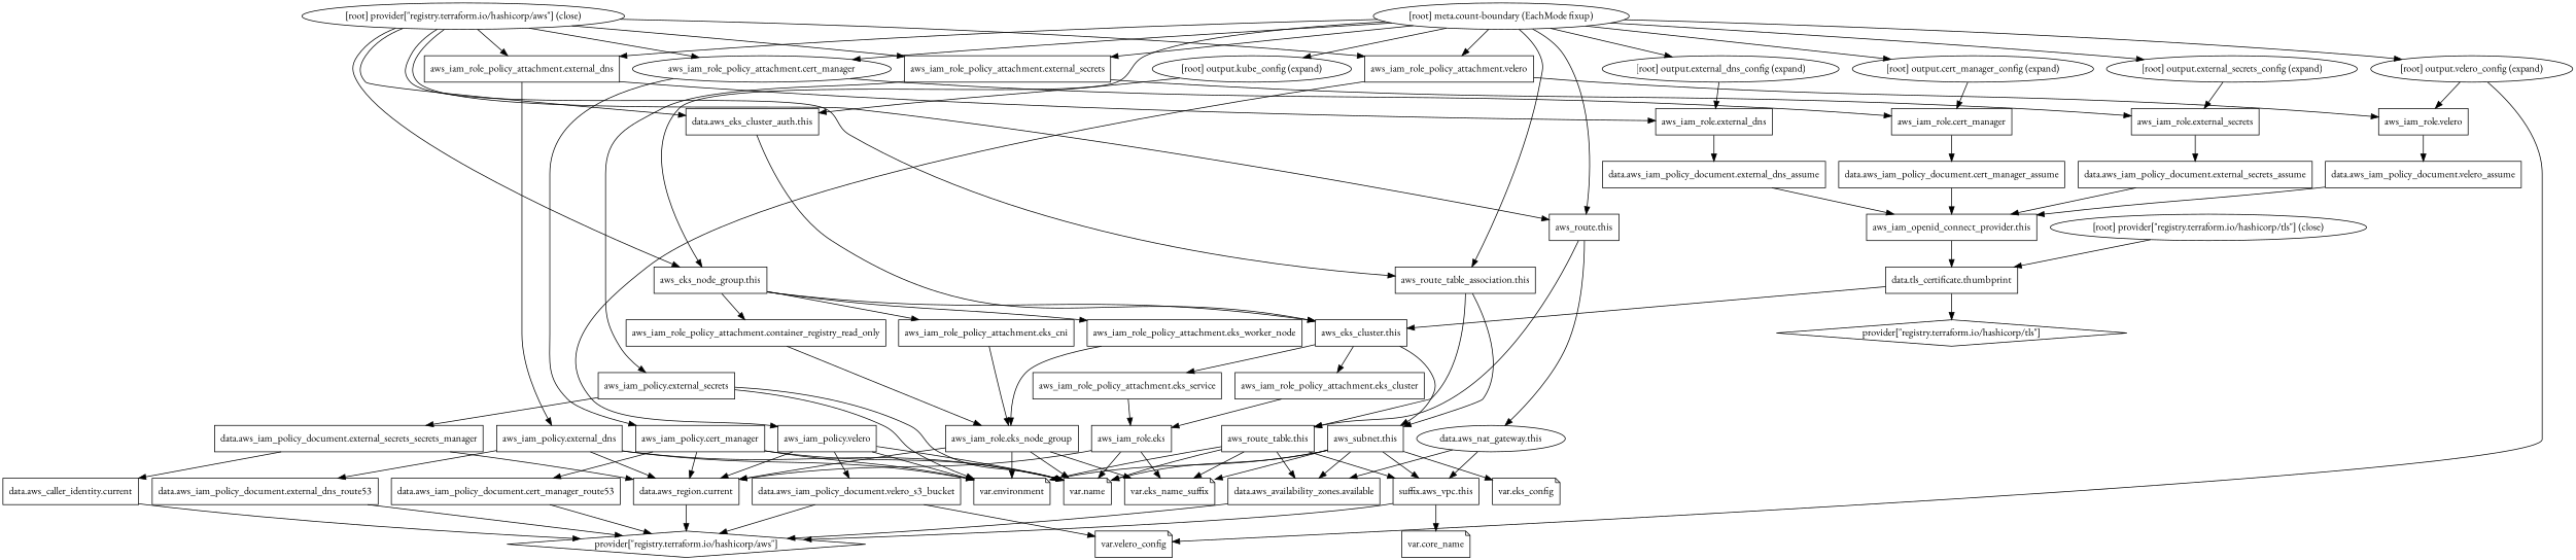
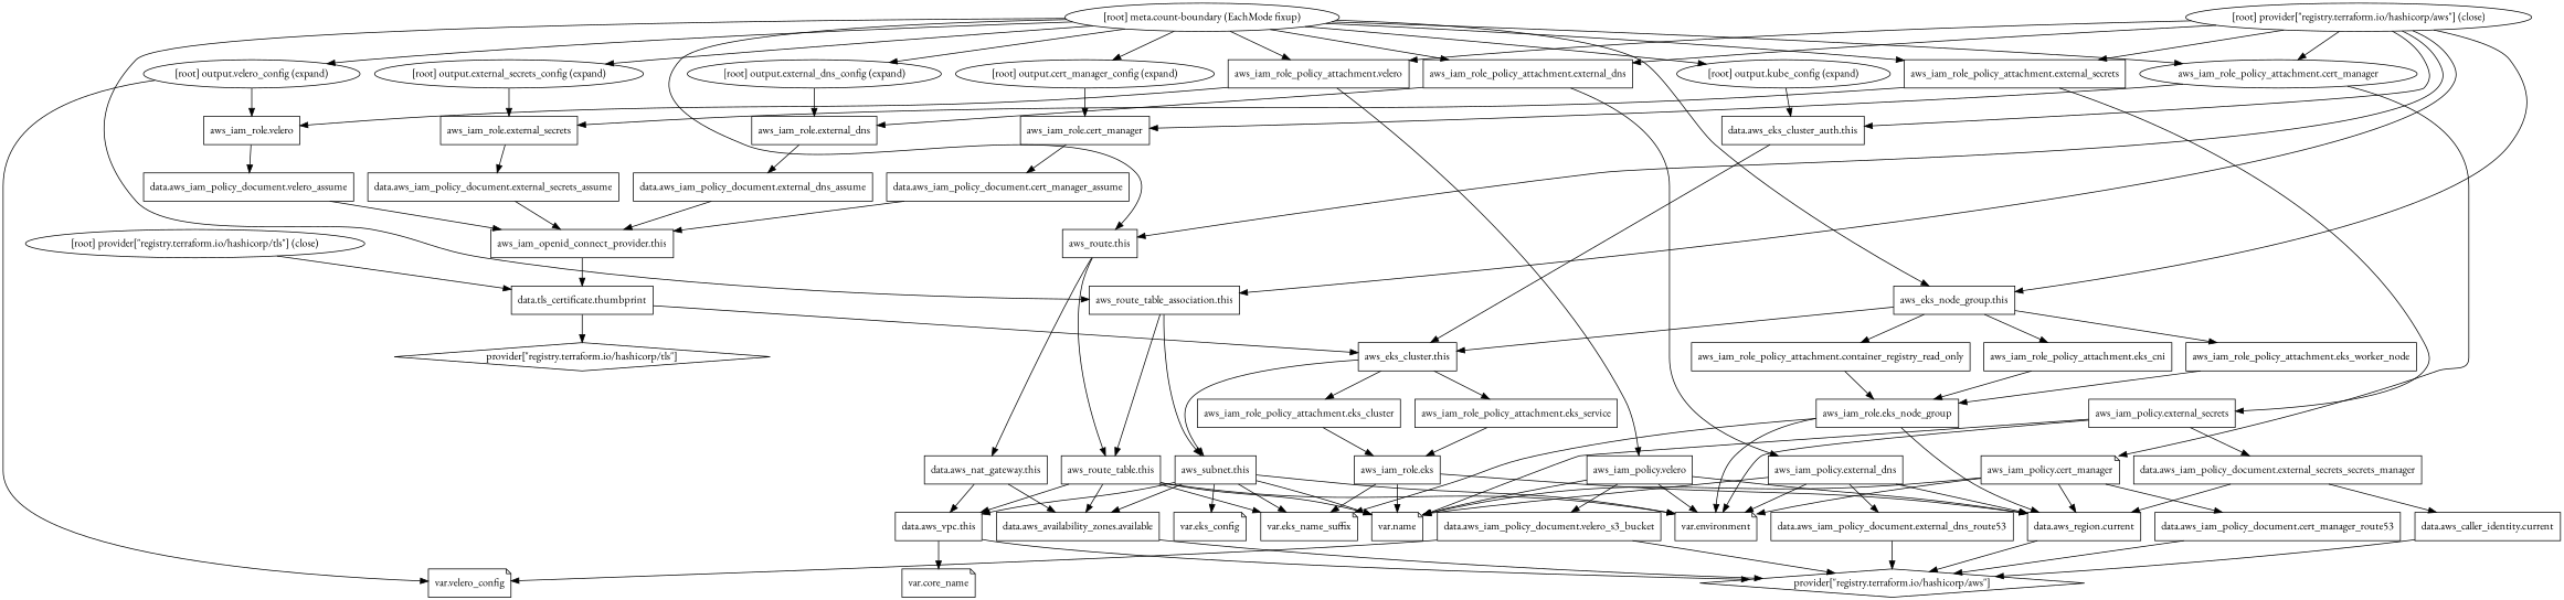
  digraph {
    compound=true
    fontname="EB Garamond"
    newrank=true
    node [fontname="EB Garamond" shape=box]
    edge [fontname="EB Garamond"]
    n1 [label="aws_eks_cluster.this"]
    n2 [label="aws_iam_role_policy_attachment.eks_cluster"]
    n3 [label="aws_iam_role_policy_attachment.eks_service"]
    n4 [label="aws_subnet.this"]
    n5 [label="aws_eks_node_group.this"]
    n6 [label="aws_iam_role_policy_attachment.container_registry_read_only"]
    n7 [label="aws_iam_role_policy_attachment.eks_cni"]
    n8 [label="aws_iam_role_policy_attachment.eks_worker_node"]
    n9 [label="aws_iam_openid_connect_provider.this"]
    n10 [label="data.tls_certificate.thumbprint"]
-   n11 [label="aws_iam_policy.cert_manager"]
+   n11 [label="aws_iam_policy.cert_manager" shape=note]
    n12 [label="data.aws_iam_policy_document.cert_manager_route53"]
    n13 [label="data.aws_region.current"]
    n14 [label="var.environment" shape=note]
    n15 [label="var.name" shape=note]
    n16 [label="aws_iam_policy.external_dns"]
    n17 [label="data.aws_iam_policy_document.external_dns_route53"]
    n18 [label="aws_iam_policy.external_secrets"]
    n19 [label="data.aws_iam_policy_document.external_secrets_secrets_manager"]
    n20 [label="aws_iam_policy.velero"]
    n21 [label="data.aws_iam_policy_document.velero_s3_bucket"]
    n22 [label="aws_iam_role.cert_manager"]
    n23 [label="data.aws_iam_policy_document.cert_manager_assume"]
    n24 [label="aws_iam_role.eks"]
    n25 [label="var.eks_name_suffix" shape=note]
    n26 [label="aws_iam_role.eks_node_group"]
    n27 [label="aws_iam_role.external_dns"]
    n28 [label="data.aws_iam_policy_document.external_dns_assume"]
    n29 [label="aws_iam_role.external_secrets"]
    n30 [label="data.aws_iam_policy_document.external_secrets_assume"]
    n31 [label="aws_iam_role.velero"]
    n32 [label="data.aws_iam_policy_document.velero_assume"]
    n33 [label="aws_iam_role_policy_attachment.cert_manager" shape=ellipse]
    n34 [label="aws_iam_role_policy_attachment.external_dns"]
    n35 [label="aws_iam_role_policy_attachment.external_secrets"]
    n36 [label="aws_iam_role_policy_attachment.velero"]
    n37 [label="aws_route.this"]
    n38 [label="aws_route_table.this"]
-   n39 [label="data.aws_nat_gateway.this" shape=ellipse]
+   n39 [label="data.aws_nat_gateway.this"]
    n40 [label="data.aws_availability_zones.available"]
-   n41 [label="suffix.aws_vpc.this"]
+   n41 [label="data.aws_vpc.this"]
    n42 [label="aws_route_table_association.this"]
    n43 [label="var.eks_config" shape=note]
    n44 [label="provider[\"registry.terraform.io/hashicorp/aws\"]" shape=diamond]
    n45 [label="data.aws_caller_identity.current"]
    n46 [label="data.aws_eks_cluster_auth.this"]
    n47 [label="var.velero_config" shape=note]
    n48 [label="var.core_name" shape=note]
    n49 [label="provider[\"registry.terraform.io/hashicorp/tls\"]" shape=diamond]
    "[root] meta.count-boundary (EachMode fixup)" [shape=""]
    "[root] output.cert_manager_config (expand)" [shape=""]
    "[root] output.external_dns_config (expand)" [shape=""]
    "[root] output.external_secrets_config (expand)" [shape=""]
    "[root] output.kube_config (expand)" [shape=""]
    "[root] output.velero_config (expand)" [shape=""]
    "[root] provider[\"registry.terraform.io/hashicorp/aws\"] (close)" [shape=""]
    "[root] provider[\"registry.terraform.io/hashicorp/tls\"] (close)" [shape=""]
    subgraph sub_1 {
      n1
      n2
      n3
      n4
      n5
      n6
      n7
      n8
      n9
      n10
      n11
      n12
      n13
      n14
      n15
      n16
      n17
      n18
      n19
      n20
      n21
      n22
      n23
      n24
      n25
      n26
      n27
      n28
      n29
      n30
      n31
      n32
      n33
      n34
      n35
      n36
      n37
      n38
      n39
      n40
      n41
      n42
      n43
      n44
      n45
      n46
      n47
      n48
      n49
      "[root] meta.count-boundary (EachMode fixup)"
      "[root] output.cert_manager_config (expand)"
      "[root] output.external_dns_config (expand)"
      "[root] output.external_secrets_config (expand)"
      "[root] output.kube_config (expand)"
      "[root] output.velero_config (expand)"
      "[root] provider[\"registry.terraform.io/hashicorp/aws\"] (close)"
      "[root] provider[\"registry.terraform.io/hashicorp/tls\"] (close)"
    }
    n1 -> n2
    n1 -> n3
    n1 -> n4
    n2 -> n24
    n3 -> n24
    n4 -> n14
    n4 -> n15
    n4 -> n25
    n4 -> n40
    n4 -> n41
    n4 -> n43
    n5 -> n1
    n5 -> n6
    n5 -> n7
    n5 -> n8
    n6 -> n26
    n7 -> n26
    n8 -> n26
    n9 -> n10
    n10 -> n1
    n10 -> n49
    n11 -> n12
    n11 -> n13
    n11 -> n14
    n11 -> n15
    n12 -> n44
    n13 -> n44
    n16 -> n13
    n16 -> n14
    n16 -> n15
    n16 -> n17
    n17 -> n44
    n18 -> n14
    n18 -> n15
    n18 -> n19
    n19 -> n13
    n19 -> n45
    n20 -> n13
    n20 -> n14
    n20 -> n15
    n20 -> n21
    n21 -> n44
    n21 -> n47
    n22 -> n23
    n23 -> n9
    n24 -> n13
    n24 -> n15
    n24 -> n25
    n26 -> n13
    n26 -> n14
-   n26 -> n15
    n26 -> n25
    n27 -> n28
    n28 -> n9
    n29 -> n30
    n30 -> n9
    n31 -> n32
    n32 -> n9
    n33 -> n11
    n33 -> n22
    n34 -> n16
    n34 -> n27
    n35 -> n18
    n35 -> n29
    n36 -> n20
    n36 -> n31
    n37 -> n38
    n37 -> n39
    n38 -> n14
    n38 -> n15
    n38 -> n25
    n38 -> n40
    n38 -> n41
    n39 -> n40
    n39 -> n41
    n40 -> n44
    n41 -> n44
    n41 -> n48
    n42 -> n4
    n42 -> n38
    n45 -> n44
    n46 -> n1
    "[root] meta.count-boundary (EachMode fixup)" -> n5
    "[root] meta.count-boundary (EachMode fixup)" -> n33
    "[root] meta.count-boundary (EachMode fixup)" -> n34
    "[root] meta.count-boundary (EachMode fixup)" -> n35
    "[root] meta.count-boundary (EachMode fixup)" -> n36
    "[root] meta.count-boundary (EachMode fixup)" -> n37
    "[root] meta.count-boundary (EachMode fixup)" -> n42
    "[root] meta.count-boundary (EachMode fixup)" -> "[root] output.cert_manager_config (expand)"
    "[root] meta.count-boundary (EachMode fixup)" -> "[root] output.external_dns_config (expand)"
    "[root] meta.count-boundary (EachMode fixup)" -> "[root] output.external_secrets_config (expand)"
    "[root] meta.count-boundary (EachMode fixup)" -> "[root] output.kube_config (expand)"
    "[root] meta.count-boundary (EachMode fixup)" -> "[root] output.velero_config (expand)"
    "[root] output.cert_manager_config (expand)" -> n22
    "[root] output.external_dns_config (expand)" -> n27
    "[root] output.external_secrets_config (expand)" -> n29
    "[root] output.kube_config (expand)" -> n46
    "[root] output.velero_config (expand)" -> n31
    "[root] output.velero_config (expand)" -> n47
    "[root] provider[\"registry.terraform.io/hashicorp/aws\"] (close)" -> n5
    "[root] provider[\"registry.terraform.io/hashicorp/aws\"] (close)" -> n33
    "[root] provider[\"registry.terraform.io/hashicorp/aws\"] (close)" -> n34
    "[root] provider[\"registry.terraform.io/hashicorp/aws\"] (close)" -> n35
    "[root] provider[\"registry.terraform.io/hashicorp/aws\"] (close)" -> n36
    "[root] provider[\"registry.terraform.io/hashicorp/aws\"] (close)" -> n37
    "[root] provider[\"registry.terraform.io/hashicorp/aws\"] (close)" -> n42
    "[root] provider[\"registry.terraform.io/hashicorp/aws\"] (close)" -> n46
    "[root] provider[\"registry.terraform.io/hashicorp/tls\"] (close)" -> n10
  }
